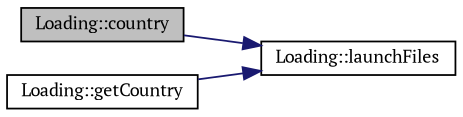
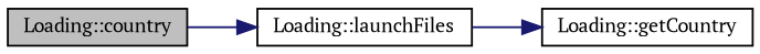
  digraph {
    fontname="PT Serif"
    rankdir=LR
    node [color=black fontname="PT Serif" fontsize=10 shape=record]
    edge [color=midnightblue fontname="PT Serif" fontsize=10 labelfontname=Helvetica labelfontsize=10 style=solid]
    n1 [fillcolor=grey75 fontcolor=black height=0.2 label="Loading::country" style=filled width=0.4]
    n2 [height=0.2 label="Loading::launchFiles" width=0.4]
    n3 [height=0.2 label="Loading::getCountry" width=0.4]
    n1 -> n2
-   n3 -> n2
+   n2 -> n3
  }
